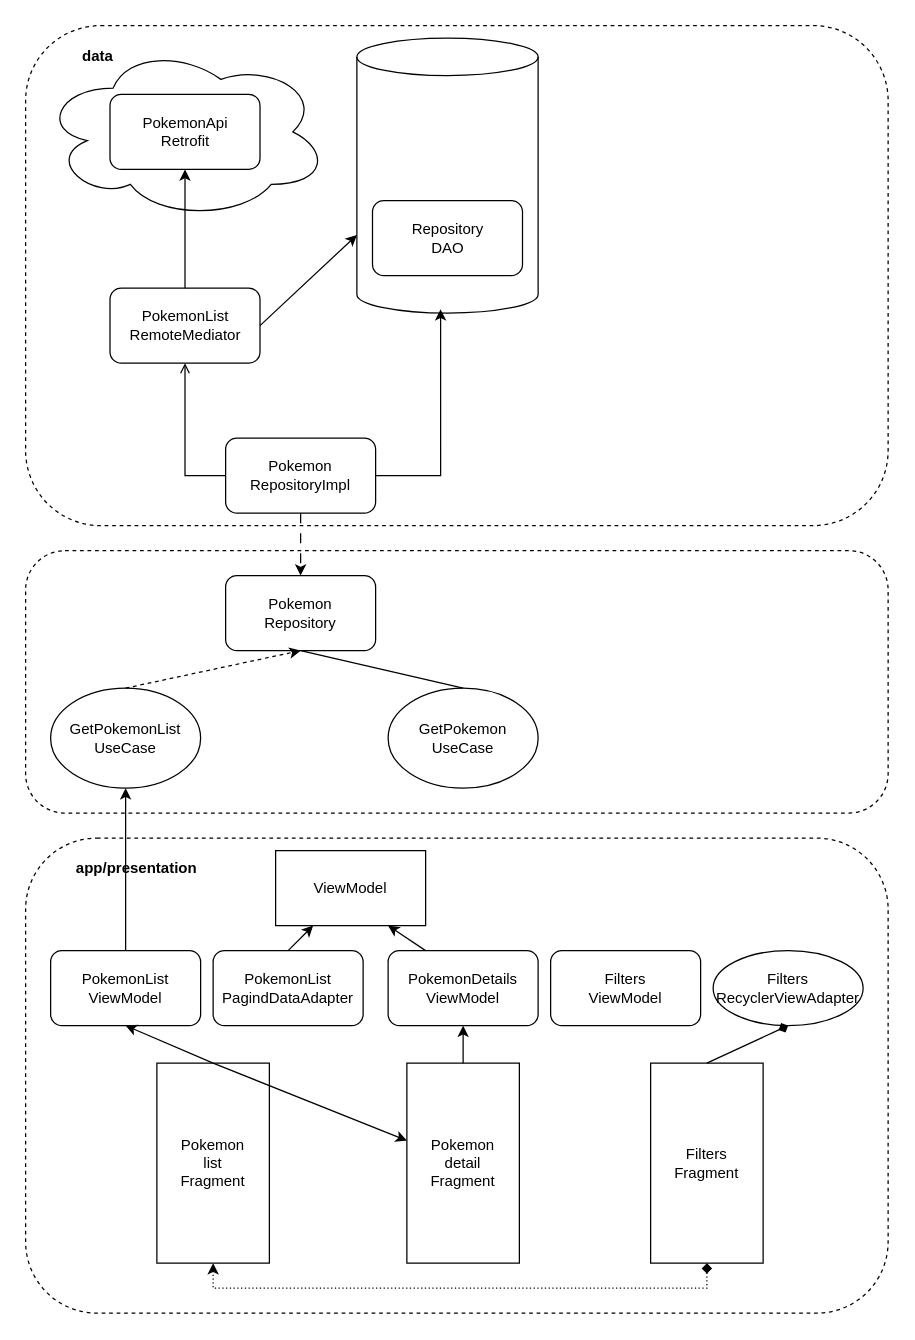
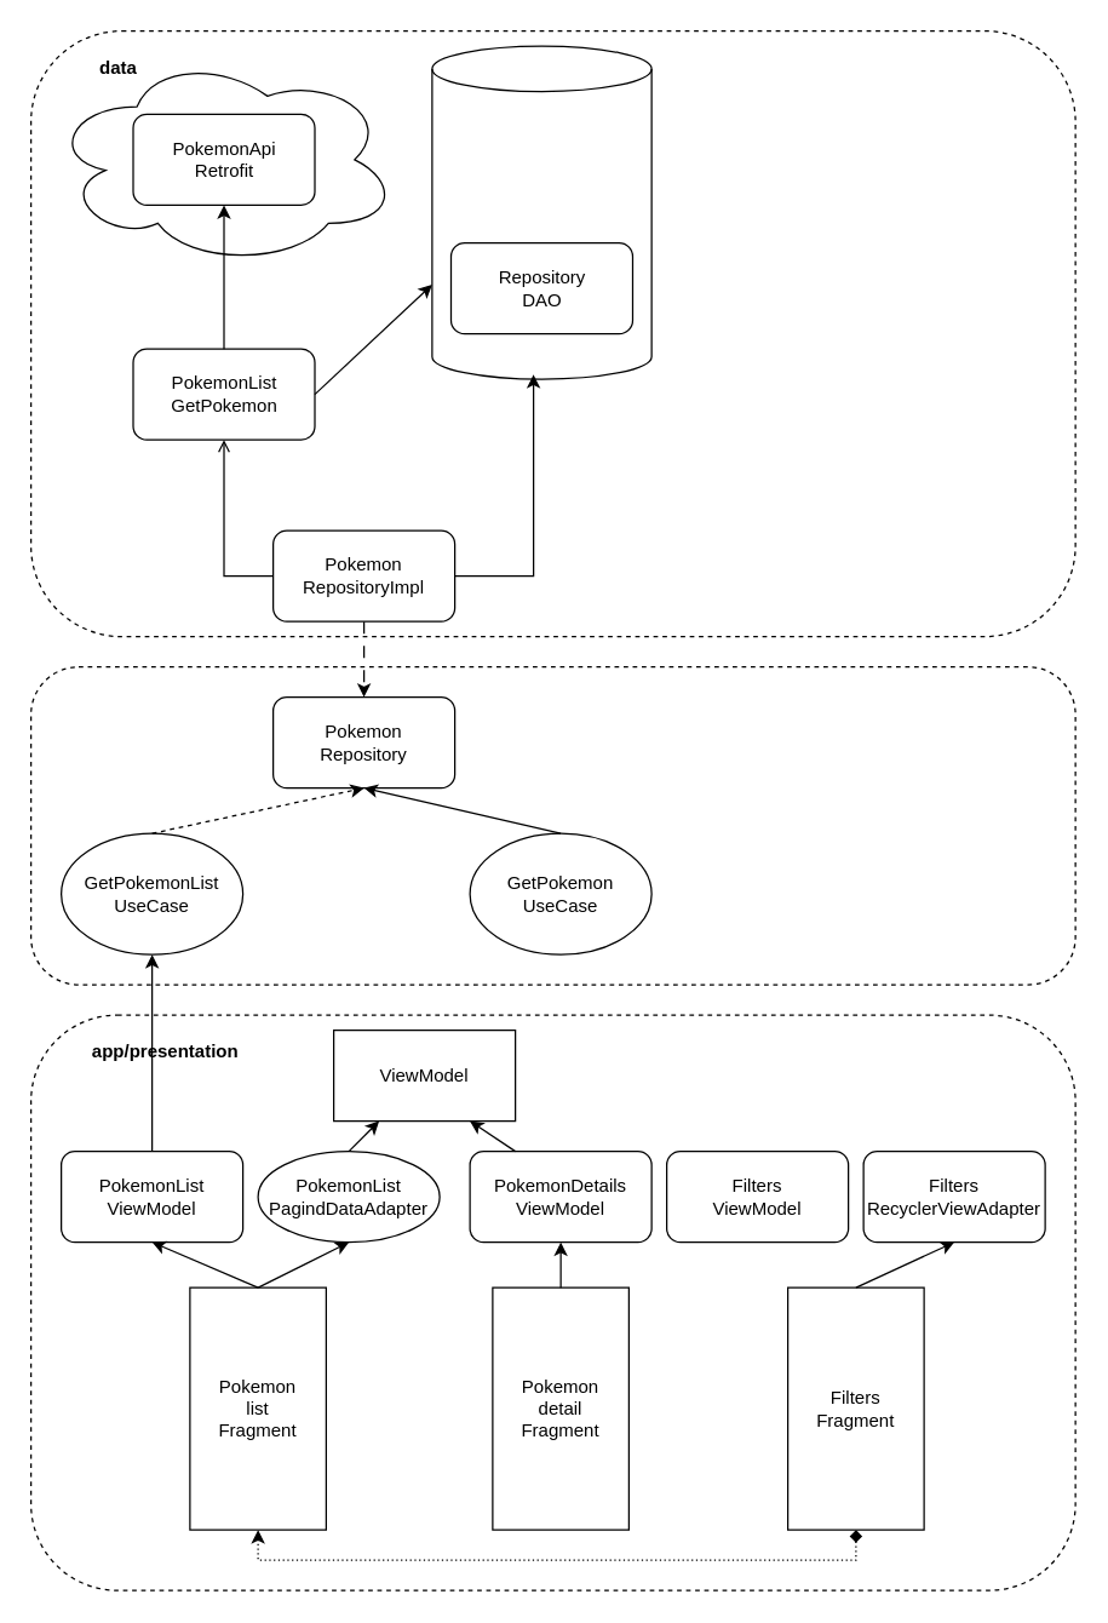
  <mxCell id="0" />
  <mxCell id="1" parent="0" />
  <mxCell id="2" value="" style="group" vertex="1" connectable="0" parent="1"><mxGeometry x="20" y="670" width="690" height="380" as="geometry" /></mxCell>
  <mxCell id="3" value="" style="rounded=1;whiteSpace=wrap;html=1;dashed=1;" vertex="1" parent="2"><mxGeometry width="690" height="380" as="geometry" /></mxCell>
  <mxCell id="4" value="app/presentation" style="text;html=1;align=center;verticalAlign=middle;whiteSpace=wrap;rounded=0;fontStyle=1" vertex="1" parent="2"><mxGeometry x="53.912" width="70.169" height="47.5" as="geometry" /></mxCell>
  <mxCell id="5" value="" style="group" parent="1" vertex="1" connectable="0"><mxGeometry x="20" y="20" width="690" height="400" as="geometry" /></mxCell>
  <mxCell id="6" value="" style="rounded=1;whiteSpace=wrap;html=1;dashed=1;" parent="5" vertex="1"><mxGeometry width="690" height="400" as="geometry" /></mxCell>
  <mxCell id="7" value="data" style="text;html=1;align=center;verticalAlign=middle;whiteSpace=wrap;rounded=0;fontStyle=1" parent="5" vertex="1"><mxGeometry x="23.39" width="70.169" height="50" as="geometry" /></mxCell>
  <mxCell id="8" value="" style="group" parent="1" vertex="1" connectable="0"><mxGeometry x="32.5" y="35" width="230" height="140" as="geometry" /></mxCell>
  <mxCell id="9" value="" style="ellipse;shape=cloud;whiteSpace=wrap;html=1;" parent="8" vertex="1"><mxGeometry width="230" height="140" as="geometry" /></mxCell>
  <mxCell id="10" value="PokemonApi&lt;div&gt;Retrofit&lt;/div&gt;" style="rounded=1;whiteSpace=wrap;html=1;" parent="8" vertex="1"><mxGeometry x="55" y="40" width="120" height="60" as="geometry" /></mxCell>
  <mxCell id="11" value="" style="group" parent="1" vertex="1" connectable="0"><mxGeometry x="20" y="440" width="690" height="210" as="geometry" /></mxCell>
  <mxCell id="12" value="" style="rounded=1;whiteSpace=wrap;html=1;dashed=1;" parent="11" vertex="1"><mxGeometry width="690" height="210" as="geometry" /></mxCell>
  <mxCell id="13" style="edgeStyle=orthogonalEdgeStyle;rounded=0;orthogonalLoop=1;jettySize=auto;html=1;exitX=0.5;exitY=1;exitDx=0;exitDy=0;entryX=0.5;entryY=1;entryDx=0;entryDy=0;dashed=1;dashPattern=1 2;startArrow=classic;startFill=1;endArrow=diamond;" parent="1" source="14" target="19" edge="1"><mxGeometry relative="1" as="geometry" /></mxCell>
  <mxCell id="14" value="Pokemon&lt;div&gt;list&lt;/div&gt;&lt;div&gt;Fragment&lt;/div&gt;" style="rounded=0;whiteSpace=wrap;html=1;shadow=0;imageWidth=24;" parent="1" vertex="1"><mxGeometry x="125" y="850" width="90" height="160" as="geometry" /></mxCell>
  <mxCell id="15" value="GetPokemonList&lt;div&gt;UseCase&lt;/div&gt;" style="ellipse;whiteSpace=wrap;html=1;" parent="1" vertex="1"><mxGeometry x="40" y="550" width="120" height="80" as="geometry" /></mxCell>
  <mxCell id="16" value="GetPokemon&lt;div&gt;UseCase&lt;/div&gt;" style="ellipse;whiteSpace=wrap;html=1;" parent="1" vertex="1"><mxGeometry x="310" y="550" width="120" height="80" as="geometry" /></mxCell>
  <mxCell id="17" value="Pokemon&lt;div&gt;Repository&lt;/div&gt;" style="rounded=1;whiteSpace=wrap;html=1;" parent="1" vertex="1"><mxGeometry x="180" y="460" width="120" height="60" as="geometry" /></mxCell>
  <mxCell id="18" value="Pokemon&lt;div&gt;detail&lt;/div&gt;&lt;div&gt;Fragment&lt;/div&gt;" style="rounded=0;whiteSpace=wrap;html=1;shadow=0;imageWidth=24;" parent="1" vertex="1"><mxGeometry x="325" y="850" width="90" height="160" as="geometry" /></mxCell>
  <mxCell id="19" value="Filters&lt;div&gt;Fragment&lt;/div&gt;" style="rounded=0;whiteSpace=wrap;html=1;shadow=0;imageWidth=24;" parent="1" vertex="1"><mxGeometry x="520" y="850" width="90" height="160" as="geometry" /></mxCell>
- <mxCell id="20" value="PokemonList&lt;br&gt;&lt;div&gt;&lt;span style=&quot;background-color: transparent; color: light-dark(rgb(0, 0, 0), rgb(255, 255, 255));&quot;&gt;PagindData&lt;/span&gt;Adapter&lt;/div&gt;" style="rounded=1;whiteSpace=wrap;html=1;" parent="1" vertex="1"><mxGeometry x="170" y="760" width="120" height="60" as="geometry" /></mxCell>
+ <mxCell id="20" value="PokemonList&lt;br&gt;&lt;div&gt;&lt;span style=&quot;background-color: transparent; color: light-dark(rgb(0, 0, 0), rgb(255, 255, 255));&quot;&gt;PagindData&lt;/span&gt;Adapter&lt;/div&gt;" style="ellipse;whiteSpace=wrap;html=1;" parent="1" vertex="1"><mxGeometry x="170" y="760" width="120" height="60" as="geometry" /></mxCell>
  <mxCell id="21" value="PokemonDetails&lt;div&gt;ViewModel&lt;/div&gt;" style="rounded=1;whiteSpace=wrap;html=1;" parent="1" vertex="1"><mxGeometry x="310" y="760" width="120" height="60" as="geometry" /></mxCell>
  <mxCell id="22" value="Filters&lt;div&gt;ViewModel&lt;/div&gt;" style="rounded=1;whiteSpace=wrap;html=1;" parent="1" vertex="1"><mxGeometry x="440" y="760" width="120" height="60" as="geometry" /></mxCell>
  <mxCell id="23" value="PokemonList&lt;br&gt;&lt;span style=&quot;background-color: transparent; color: light-dark(rgb(0, 0, 0), rgb(255, 255, 255));&quot;&gt;ViewModel&lt;/span&gt;" style="rounded=1;whiteSpace=wrap;html=1;" parent="1" vertex="1"><mxGeometry x="40" y="760" width="120" height="60" as="geometry" /></mxCell>
- <mxCell id="24" value="PokemonList&lt;div&gt;RemoteMediator&lt;/div&gt;" style="rounded=1;whiteSpace=wrap;html=1;" parent="1" vertex="1"><mxGeometry x="87.5" y="230" width="120" height="60" as="geometry" /></mxCell>
+ <mxCell id="24" value="PokemonList&lt;div&gt;GetPokemon&lt;/div&gt;" style="rounded=1;whiteSpace=wrap;html=1;" parent="1" vertex="1"><mxGeometry x="87.5" y="230" width="120" height="60" as="geometry" /></mxCell>
  <mxCell id="25" value="" style="endArrow=classic;html=1;rounded=0;exitX=0.5;exitY=0;exitDx=0;exitDy=0;entryX=0.5;entryY=1;entryDx=0;entryDy=0;" parent="1" source="23" target="15" edge="1"><mxGeometry width="50" height="50" relative="1" as="geometry"><mxPoint x="620" y="730" as="sourcePoint" /><mxPoint x="620" y="650" as="targetPoint" /></mxGeometry></mxCell>
- <mxCell id="26" value="" style="endArrow=classic;html=1;rounded=0;exitX=0.5;exitY=0;exitDx=0;exitDy=0;" parent="1" source="14" target="18" edge="1"><mxGeometry width="50" height="50" relative="1" as="geometry"><mxPoint x="570" y="670" as="sourcePoint" /><mxPoint x="620" y="620" as="targetPoint" /></mxGeometry></mxCell>
+ <mxCell id="26" value="" style="endArrow=classic;html=1;rounded=0;exitX=0.5;exitY=0;exitDx=0;exitDy=0;entryX=0.5;entryY=1;entryDx=0;entryDy=0;" parent="1" source="14" target="20" edge="1"><mxGeometry width="50" height="50" relative="1" as="geometry"><mxPoint x="570" y="670" as="sourcePoint" /><mxPoint x="620" y="620" as="targetPoint" /></mxGeometry></mxCell>
  <mxCell id="27" value="" style="endArrow=classic;html=1;rounded=0;exitX=0.5;exitY=0;exitDx=0;exitDy=0;entryX=0.5;entryY=1;entryDx=0;entryDy=0;" parent="1" source="14" target="23" edge="1"><mxGeometry width="50" height="50" relative="1" as="geometry"><mxPoint x="570" y="670" as="sourcePoint" /><mxPoint x="620" y="620" as="targetPoint" /></mxGeometry></mxCell>
  <mxCell id="28" value="" style="endArrow=classic;html=1;rounded=0;exitX=0.5;exitY=0;exitDx=0;exitDy=0;entryX=0.5;entryY=1;entryDx=0;entryDy=0;" parent="1" source="18" target="21" edge="1"><mxGeometry width="50" height="50" relative="1" as="geometry"><mxPoint x="570" y="670" as="sourcePoint" /><mxPoint x="620" y="620" as="targetPoint" /></mxGeometry></mxCell>
  <mxCell id="29" value="" style="endArrow=classic;html=1;rounded=0;exitX=0.5;exitY=0;exitDx=0;exitDy=0;entryX=0.5;entryY=1;entryDx=0;entryDy=0;dashed=1;" parent="1" source="15" target="17" edge="1"><mxGeometry width="50" height="50" relative="1" as="geometry"><mxPoint x="480" y="540" as="sourcePoint" /><mxPoint x="530" y="490" as="targetPoint" /></mxGeometry></mxCell>
- <mxCell id="30" value="" style="endArrow=none;html=1;rounded=0;exitX=0.5;exitY=0;exitDx=0;exitDy=0;entryX=0.5;entryY=1;entryDx=0;entryDy=0;" parent="1" source="16" target="17" edge="1"><mxGeometry width="50" height="50" relative="1" as="geometry"><mxPoint x="480" y="540" as="sourcePoint" /><mxPoint x="380" y="460" as="targetPoint" /></mxGeometry></mxCell>
+ <mxCell id="30" value="" style="endArrow=classic;html=1;rounded=0;exitX=0.5;exitY=0;exitDx=0;exitDy=0;entryX=0.5;entryY=1;entryDx=0;entryDy=0;" parent="1" source="16" target="17" edge="1"><mxGeometry width="50" height="50" relative="1" as="geometry"><mxPoint x="480" y="540" as="sourcePoint" /><mxPoint x="380" y="460" as="targetPoint" /></mxGeometry></mxCell>
  <mxCell id="31" value="" style="endArrow=classic;html=1;rounded=0;dashed=1;dashPattern=8 8;exitX=0.5;exitY=1;exitDx=0;exitDy=0;entryX=0.5;entryY=0;entryDx=0;entryDy=0;" parent="1" source="36" target="17" edge="1"><mxGeometry width="50" height="50" relative="1" as="geometry"><mxPoint x="165" y="410" as="sourcePoint" /><mxPoint x="215" y="360" as="targetPoint" /></mxGeometry></mxCell>
  <mxCell id="32" value="" style="endArrow=classic;html=1;rounded=0;exitX=0.5;exitY=0;exitDx=0;exitDy=0;entryX=0.5;entryY=1;entryDx=0;entryDy=0;" parent="1" source="24" target="10" edge="1"><mxGeometry width="50" height="50" relative="1" as="geometry"><mxPoint x="0" y="220" as="sourcePoint" /><mxPoint x="50" y="170" as="targetPoint" /></mxGeometry></mxCell>
  <mxCell id="33" value="" style="endArrow=classic;html=1;rounded=0;entryX=0;entryY=0;entryDx=0;entryDy=157.5;entryPerimeter=0;exitX=1;exitY=0.5;exitDx=0;exitDy=0;" parent="1" source="24" target="37" edge="1"><mxGeometry width="50" height="50" relative="1" as="geometry"><mxPoint x="-80" y="440" as="sourcePoint" /><mxPoint x="-30" y="390" as="targetPoint" /></mxGeometry></mxCell>
  <mxCell id="34" value="ViewModel" style="rounded=0;whiteSpace=wrap;html=1;" vertex="1" parent="1"><mxGeometry x="220" y="680" width="120" height="60" as="geometry" /></mxCell>
  <mxCell id="35" style="edgeStyle=orthogonalEdgeStyle;rounded=0;orthogonalLoop=1;jettySize=auto;html=1;exitX=0;exitY=0.5;exitDx=0;exitDy=0;entryX=0.5;entryY=1;entryDx=0;entryDy=0;endArrow=open;" edge="1" parent="1" source="36" target="24"><mxGeometry relative="1" as="geometry" /></mxCell>
  <mxCell id="36" value="Pokemon&lt;div&gt;RepositoryImpl&lt;/div&gt;" style="rounded=1;whiteSpace=wrap;html=1;" parent="1" vertex="1"><mxGeometry x="180" y="350" width="120" height="60" as="geometry" /></mxCell>
  <mxCell id="37" value="" style="shape=cylinder3;whiteSpace=wrap;html=1;boundedLbl=1;backgroundOutline=1;size=15;" parent="1" vertex="1"><mxGeometry x="285" y="30" width="145" height="220" as="geometry" /></mxCell>
  <mxCell id="38" value="Repository&lt;div&gt;DAO&lt;/div&gt;" style="rounded=1;whiteSpace=wrap;html=1;" parent="1" vertex="1"><mxGeometry x="297.5" y="160" width="120" height="60" as="geometry" /></mxCell>
  <mxCell id="39" value="" style="endArrow=classic;html=1;rounded=0;exitX=0.5;exitY=0;exitDx=0;exitDy=0;entryX=0.25;entryY=1;entryDx=0;entryDy=0;" edge="1" parent="1" source="20" target="34"><mxGeometry width="50" height="50" relative="1" as="geometry"><mxPoint x="-20" y="770" as="sourcePoint" /><mxPoint x="30" y="720" as="targetPoint" /></mxGeometry></mxCell>
  <mxCell id="40" value="" style="endArrow=classic;html=1;rounded=0;exitX=0.25;exitY=0;exitDx=0;exitDy=0;entryX=0.75;entryY=1;entryDx=0;entryDy=0;" edge="1" parent="1" source="21" target="34"><mxGeometry width="50" height="50" relative="1" as="geometry"><mxPoint x="150" y="730" as="sourcePoint" /><mxPoint x="200" y="680" as="targetPoint" /></mxGeometry></mxCell>
  <mxCell id="41" style="edgeStyle=orthogonalEdgeStyle;rounded=0;orthogonalLoop=1;jettySize=auto;html=1;exitX=1;exitY=0.5;exitDx=0;exitDy=0;entryX=0.462;entryY=0.986;entryDx=0;entryDy=0;entryPerimeter=0;" edge="1" parent="1" source="36" target="37"><mxGeometry relative="1" as="geometry" /></mxCell>
- <mxCell id="42" value="Filters&lt;br&gt;&lt;div&gt;RecyclerViewAdapter&lt;/div&gt;" style="ellipse;whiteSpace=wrap;html=1;" vertex="1" parent="1"><mxGeometry x="570" y="760" width="120" height="60" as="geometry" /></mxCell>
- <mxCell id="43" value="" style="endArrow=diamond;html=1;rounded=0;exitX=0.5;exitY=0;exitDx=0;exitDy=0;entryX=0.5;entryY=1;entryDx=0;entryDy=0;" edge="1" parent="1" source="19" target="42"><mxGeometry width="50" height="50" relative="1" as="geometry"><mxPoint x="670" y="920" as="sourcePoint" /><mxPoint x="720" y="870" as="targetPoint" /></mxGeometry></mxCell>
+ <mxCell id="42" value="Filters&lt;br&gt;&lt;div&gt;RecyclerViewAdapter&lt;/div&gt;" style="rounded=1;whiteSpace=wrap;html=1;" vertex="1" parent="1"><mxGeometry x="570" y="760" width="120" height="60" as="geometry" /></mxCell>
+ <mxCell id="43" value="" style="endArrow=classic;html=1;rounded=0;exitX=0.5;exitY=0;exitDx=0;exitDy=0;entryX=0.5;entryY=1;entryDx=0;entryDy=0;" edge="1" parent="1" source="19" target="42"><mxGeometry width="50" height="50" relative="1" as="geometry"><mxPoint x="670" y="920" as="sourcePoint" /><mxPoint x="720" y="870" as="targetPoint" /></mxGeometry></mxCell>
